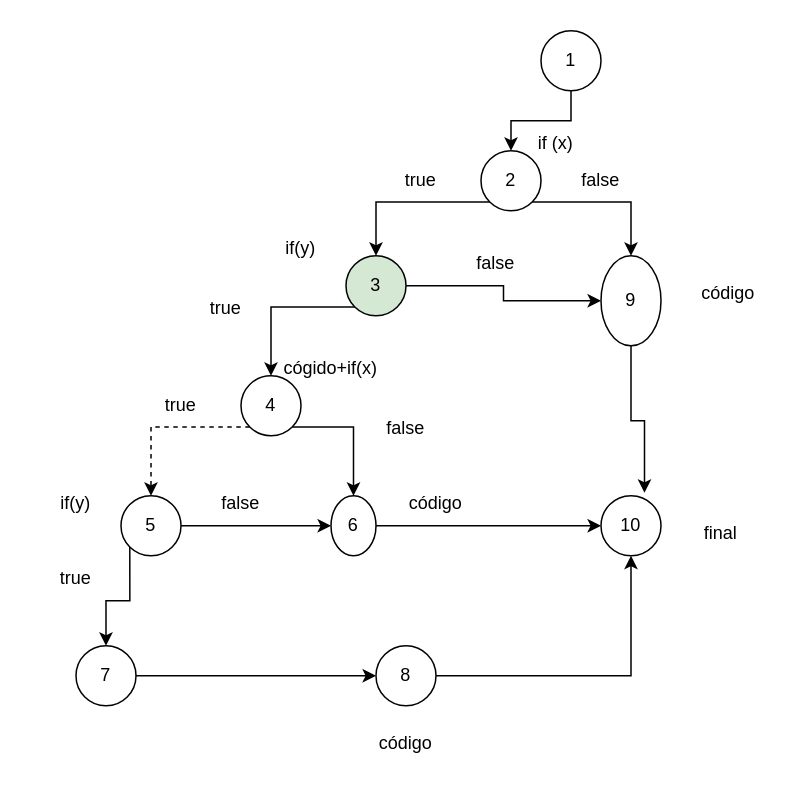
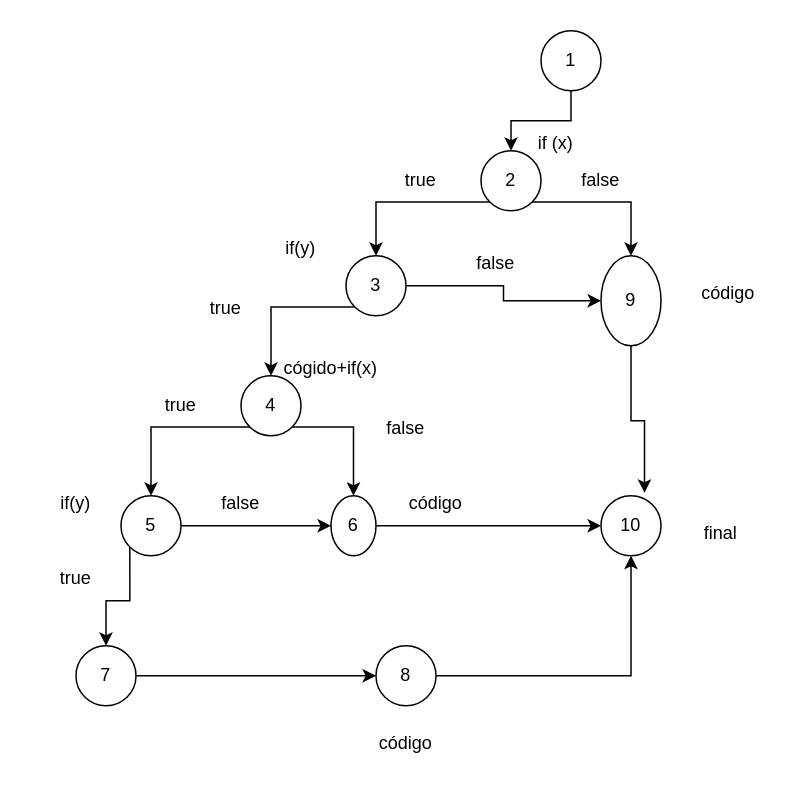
  <mxCell id="0" />
  <mxCell id="1" parent="0" />
  <mxCell id="2" style="edgeStyle=orthogonalEdgeStyle;rounded=0;orthogonalLoop=1;jettySize=auto;html=1;exitX=0.5;exitY=1;exitDx=0;exitDy=0;entryX=0.5;entryY=0;entryDx=0;entryDy=0;" edge="1" parent="1" source="3" target="6"><mxGeometry relative="1" as="geometry" /></mxCell>
  <mxCell id="3" value="1" style="ellipse;whiteSpace=wrap;html=1;aspect=fixed;" vertex="1" parent="1"><mxGeometry x="360" y="20" width="40" height="40" as="geometry" /></mxCell>
  <mxCell id="4" style="edgeStyle=orthogonalEdgeStyle;rounded=0;orthogonalLoop=1;jettySize=auto;html=1;exitX=0;exitY=1;exitDx=0;exitDy=0;entryX=0.5;entryY=0;entryDx=0;entryDy=0;" edge="1" parent="1" source="6" target="9"><mxGeometry relative="1" as="geometry" /></mxCell>
  <mxCell id="5" style="edgeStyle=orthogonalEdgeStyle;rounded=0;orthogonalLoop=1;jettySize=auto;html=1;exitX=1;exitY=1;exitDx=0;exitDy=0;entryX=0.5;entryY=0;entryDx=0;entryDy=0;" edge="1" parent="1" source="6" target="11"><mxGeometry relative="1" as="geometry" /></mxCell>
  <mxCell id="6" value="2" style="ellipse;whiteSpace=wrap;html=1;aspect=fixed;" vertex="1" parent="1"><mxGeometry x="320" y="100" width="40" height="40" as="geometry" /></mxCell>
  <mxCell id="7" style="edgeStyle=orthogonalEdgeStyle;rounded=0;orthogonalLoop=1;jettySize=auto;html=1;exitX=0;exitY=1;exitDx=0;exitDy=0;entryX=0.5;entryY=0;entryDx=0;entryDy=0;" edge="1" parent="1" source="9" target="18"><mxGeometry relative="1" as="geometry" /></mxCell>
  <mxCell id="8" style="edgeStyle=orthogonalEdgeStyle;rounded=0;orthogonalLoop=1;jettySize=auto;html=1;exitX=1;exitY=0.5;exitDx=0;exitDy=0;entryX=0;entryY=0.5;entryDx=0;entryDy=0;" edge="1" parent="1" source="9" target="11"><mxGeometry relative="1" as="geometry" /></mxCell>
- <mxCell id="9" value="3" style="ellipse;whiteSpace=wrap;html=1;aspect=fixed;fillColor=#d5e8d4;" vertex="1" parent="1"><mxGeometry x="230" y="170" width="40" height="40" as="geometry" /></mxCell>
+ <mxCell id="9" value="3" style="ellipse;whiteSpace=wrap;html=1;aspect=fixed;" vertex="1" parent="1"><mxGeometry x="230" y="170" width="40" height="40" as="geometry" /></mxCell>
  <mxCell id="10" style="edgeStyle=orthogonalEdgeStyle;rounded=0;orthogonalLoop=1;jettySize=auto;html=1;exitX=0.5;exitY=1;exitDx=0;exitDy=0;entryX=0.725;entryY=-0.05;entryDx=0;entryDy=0;entryPerimeter=0;" edge="1" parent="1" source="11" target="15"><mxGeometry relative="1" as="geometry" /></mxCell>
  <mxCell id="11" value="9" style="ellipse;whiteSpace=wrap;html=1;aspect=fixed;" vertex="1" parent="1"><mxGeometry x="400" y="170" width="40" height="60" as="geometry" /></mxCell>
  <mxCell id="12" style="edgeStyle=orthogonalEdgeStyle;rounded=0;orthogonalLoop=1;jettySize=auto;html=1;exitX=1;exitY=0.5;exitDx=0;exitDy=0;entryX=0;entryY=0.5;entryDx=0;entryDy=0;" edge="1" parent="1" source="14" target="24"><mxGeometry relative="1" as="geometry" /></mxCell>
  <mxCell id="13" style="edgeStyle=orthogonalEdgeStyle;rounded=0;orthogonalLoop=1;jettySize=auto;html=1;exitX=0;exitY=1;exitDx=0;exitDy=0;entryX=0.5;entryY=0;entryDx=0;entryDy=0;" edge="1" parent="1" source="14" target="20"><mxGeometry relative="1" as="geometry" /></mxCell>
  <mxCell id="14" value="5" style="ellipse;whiteSpace=wrap;html=1;aspect=fixed;" vertex="1" parent="1"><mxGeometry x="80" y="330" width="40" height="40" as="geometry" /></mxCell>
  <mxCell id="15" value="10" style="ellipse;whiteSpace=wrap;html=1;aspect=fixed;" vertex="1" parent="1"><mxGeometry x="400" y="330" width="40" height="40" as="geometry" /></mxCell>
- <mxCell id="16" style="edgeStyle=orthogonalEdgeStyle;rounded=0;orthogonalLoop=1;jettySize=auto;html=1;exitX=0;exitY=1;exitDx=0;exitDy=0;entryX=0.5;entryY=0;entryDx=0;entryDy=0;dashed=1;" edge="1" parent="1" source="18" target="14"><mxGeometry relative="1" as="geometry" /></mxCell>
+ <mxCell id="16" style="edgeStyle=orthogonalEdgeStyle;rounded=0;orthogonalLoop=1;jettySize=auto;html=1;exitX=0;exitY=1;exitDx=0;exitDy=0;entryX=0.5;entryY=0;entryDx=0;entryDy=0;" edge="1" parent="1" source="18" target="14"><mxGeometry relative="1" as="geometry" /></mxCell>
  <mxCell id="17" style="edgeStyle=orthogonalEdgeStyle;rounded=0;orthogonalLoop=1;jettySize=auto;html=1;exitX=1;exitY=1;exitDx=0;exitDy=0;entryX=0.5;entryY=0;entryDx=0;entryDy=0;" edge="1" parent="1" source="18" target="24"><mxGeometry relative="1" as="geometry" /></mxCell>
  <mxCell id="18" value="4" style="ellipse;whiteSpace=wrap;html=1;aspect=fixed;" vertex="1" parent="1"><mxGeometry x="160" y="250" width="40" height="40" as="geometry" /></mxCell>
  <mxCell id="19" style="edgeStyle=orthogonalEdgeStyle;rounded=0;orthogonalLoop=1;jettySize=auto;html=1;exitX=1;exitY=0.5;exitDx=0;exitDy=0;entryX=0;entryY=0.5;entryDx=0;entryDy=0;" edge="1" parent="1" source="20" target="22"><mxGeometry relative="1" as="geometry" /></mxCell>
  <mxCell id="20" value="7" style="ellipse;whiteSpace=wrap;html=1;aspect=fixed;" vertex="1" parent="1"><mxGeometry x="50" y="430" width="40" height="40" as="geometry" /></mxCell>
  <mxCell id="21" style="edgeStyle=orthogonalEdgeStyle;rounded=0;orthogonalLoop=1;jettySize=auto;html=1;exitX=1;exitY=0.5;exitDx=0;exitDy=0;entryX=0.5;entryY=1;entryDx=0;entryDy=0;" edge="1" parent="1" source="22" target="15"><mxGeometry relative="1" as="geometry" /></mxCell>
  <mxCell id="22" value="8" style="ellipse;whiteSpace=wrap;html=1;aspect=fixed;" vertex="1" parent="1"><mxGeometry x="250" y="430" width="40" height="40" as="geometry" /></mxCell>
  <mxCell id="23" style="edgeStyle=orthogonalEdgeStyle;rounded=0;orthogonalLoop=1;jettySize=auto;html=1;exitX=1;exitY=0.5;exitDx=0;exitDy=0;entryX=0;entryY=0.5;entryDx=0;entryDy=0;" edge="1" parent="1" source="24" target="15"><mxGeometry relative="1" as="geometry" /></mxCell>
  <mxCell id="24" value="6" style="ellipse;whiteSpace=wrap;html=1;aspect=fixed;" vertex="1" parent="1"><mxGeometry x="220" y="330" width="30" height="40" as="geometry" /></mxCell>
  <mxCell id="25" value="if (x)" style="text;html=1;strokeColor=none;fillColor=none;align=center;verticalAlign=middle;whiteSpace=wrap;rounded=0;" vertex="1" parent="1"><mxGeometry x="340" y="80" width="60" height="30" as="geometry" /></mxCell>
  <mxCell id="26" value="true" style="text;html=1;strokeColor=none;fillColor=none;align=center;verticalAlign=middle;whiteSpace=wrap;rounded=0;" vertex="1" parent="1"><mxGeometry x="250" y="105" width="60" height="30" as="geometry" /></mxCell>
  <mxCell id="27" value="false" style="text;html=1;strokeColor=none;fillColor=none;align=center;verticalAlign=middle;whiteSpace=wrap;rounded=0;" vertex="1" parent="1"><mxGeometry x="370" y="105" width="60" height="30" as="geometry" /></mxCell>
  <mxCell id="28" value="if(y)" style="text;html=1;strokeColor=none;fillColor=none;align=center;verticalAlign=middle;whiteSpace=wrap;rounded=0;" vertex="1" parent="1"><mxGeometry x="170" y="150" width="60" height="30" as="geometry" /></mxCell>
  <mxCell id="29" value="true" style="text;html=1;strokeColor=none;fillColor=none;align=center;verticalAlign=middle;whiteSpace=wrap;rounded=0;" vertex="1" parent="1"><mxGeometry x="120" y="190" width="60" height="30" as="geometry" /></mxCell>
  <mxCell id="30" value="false" style="text;html=1;strokeColor=none;fillColor=none;align=center;verticalAlign=middle;whiteSpace=wrap;rounded=0;" vertex="1" parent="1"><mxGeometry x="300" y="160" width="60" height="30" as="geometry" /></mxCell>
  <mxCell id="31" value="cógido+if(x)" style="text;html=1;strokeColor=none;fillColor=none;align=center;verticalAlign=middle;whiteSpace=wrap;rounded=0;" vertex="1" parent="1"><mxGeometry x="190" y="230" width="60" height="30" as="geometry" /></mxCell>
  <mxCell id="32" value="true" style="text;html=1;strokeColor=none;fillColor=none;align=center;verticalAlign=middle;whiteSpace=wrap;rounded=0;" vertex="1" parent="1"><mxGeometry x="90" y="255" width="60" height="30" as="geometry" /></mxCell>
  <mxCell id="33" value="false" style="text;html=1;strokeColor=none;fillColor=none;align=center;verticalAlign=middle;whiteSpace=wrap;rounded=0;" vertex="1" parent="1"><mxGeometry x="240" y="270" width="60" height="30" as="geometry" /></mxCell>
  <mxCell id="34" value="if(y)" style="text;html=1;strokeColor=none;fillColor=none;align=center;verticalAlign=middle;whiteSpace=wrap;rounded=0;" vertex="1" parent="1"><mxGeometry x="20" y="320" width="60" height="30" as="geometry" /></mxCell>
  <mxCell id="35" value="true" style="text;html=1;strokeColor=none;fillColor=none;align=center;verticalAlign=middle;whiteSpace=wrap;rounded=0;" vertex="1" parent="1"><mxGeometry x="20" y="370" width="60" height="30" as="geometry" /></mxCell>
  <mxCell id="36" value="false" style="text;html=1;strokeColor=none;fillColor=none;align=center;verticalAlign=middle;whiteSpace=wrap;rounded=0;" vertex="1" parent="1"><mxGeometry x="130" y="320" width="60" height="30" as="geometry" /></mxCell>
  <mxCell id="37" value="código" style="text;html=1;strokeColor=none;fillColor=none;align=center;verticalAlign=middle;whiteSpace=wrap;rounded=0;" vertex="1" parent="1"><mxGeometry x="240" y="480" width="60" height="30" as="geometry" /></mxCell>
  <mxCell id="38" value="código" style="text;html=1;strokeColor=none;fillColor=none;align=center;verticalAlign=middle;whiteSpace=wrap;rounded=0;" vertex="1" parent="1"><mxGeometry x="455" y="180" width="60" height="30" as="geometry" /></mxCell>
  <mxCell id="39" value="final" style="text;html=1;strokeColor=none;fillColor=none;align=center;verticalAlign=middle;whiteSpace=wrap;rounded=0;" vertex="1" parent="1"><mxGeometry x="450" y="340" width="60" height="30" as="geometry" /></mxCell>
  <mxCell id="40" value="código" style="text;html=1;strokeColor=none;fillColor=none;align=center;verticalAlign=middle;whiteSpace=wrap;rounded=0;" vertex="1" parent="1"><mxGeometry x="260" y="320" width="60" height="30" as="geometry" /></mxCell>
